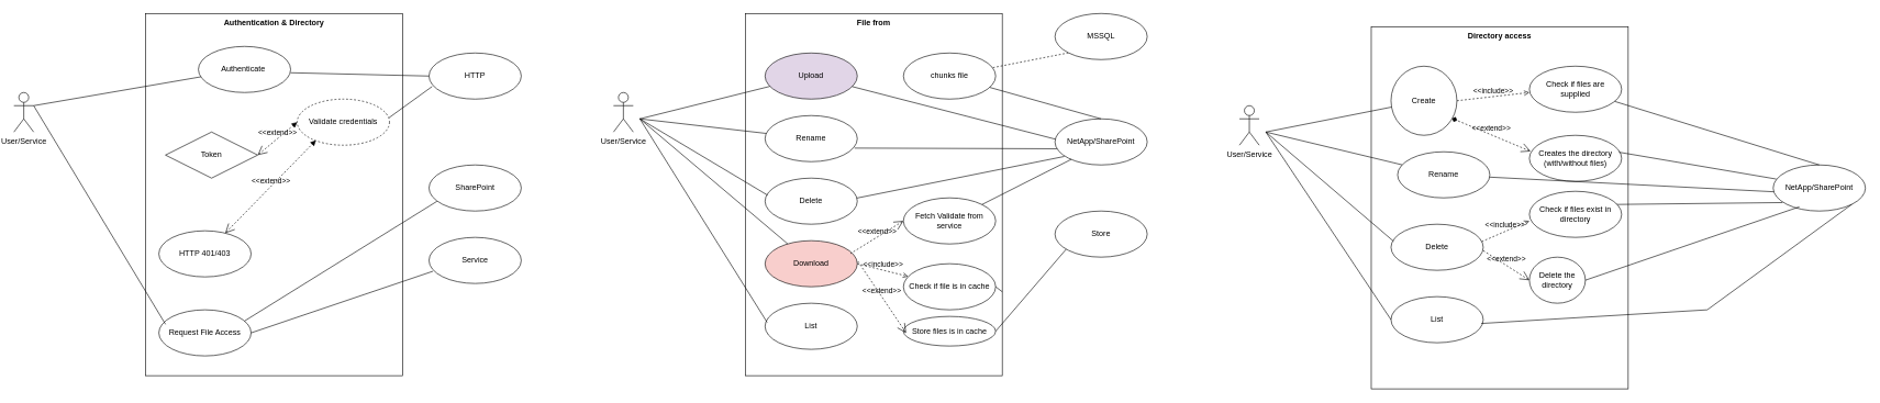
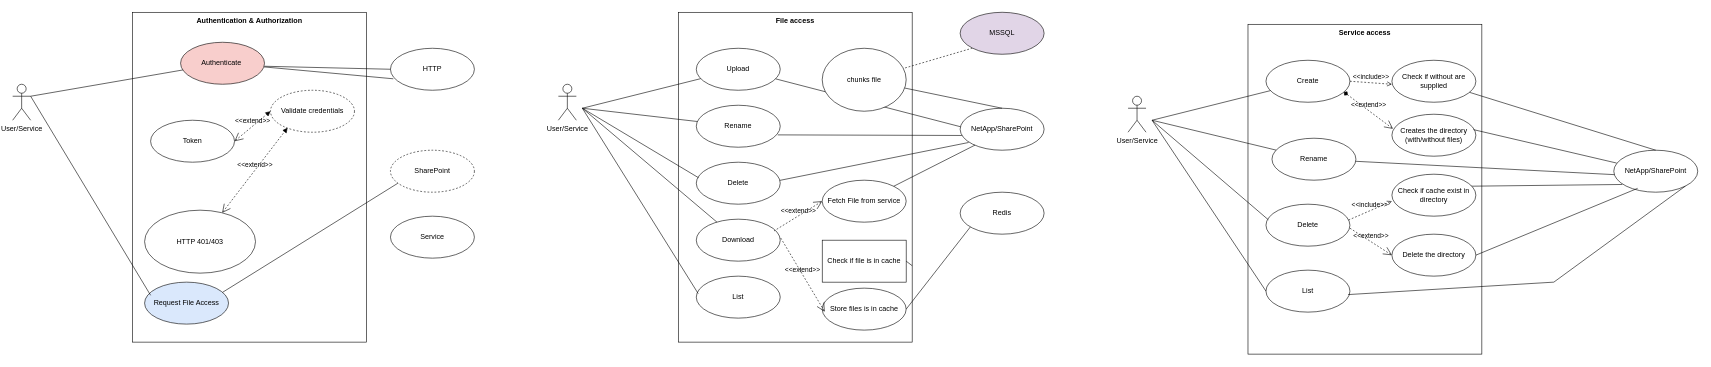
  <mxCell id="0" />
  <mxCell id="1" parent="0" />
- <mxCell id="2" value="Authentication &amp;amp; Directory" style="shape=rect;html=1;verticalAlign=top;fontStyle=1;whiteSpace=wrap;align=center;" vertex="1" parent="1"><mxGeometry x="220" y="20" width="390" height="550" as="geometry" /></mxCell>
- <mxCell id="3" value="Authenticate&amp;nbsp;" style="ellipse;whiteSpace=wrap;html=1;" vertex="1" parent="1"><mxGeometry x="300" y="70" width="140" height="70" as="geometry" /></mxCell>
+ <mxCell id="2" value="Authentication &amp;amp; Authorization" style="shape=rect;html=1;verticalAlign=top;fontStyle=1;whiteSpace=wrap;align=center;" vertex="1" parent="1"><mxGeometry x="220" y="20" width="390" height="550" as="geometry" /></mxCell>
+ <mxCell id="3" value="Authenticate&amp;nbsp;" style="ellipse;whiteSpace=wrap;html=1;fillColor=#f8cecc;" vertex="1" parent="1"><mxGeometry x="300" y="70" width="140" height="70" as="geometry" /></mxCell>
  <mxCell id="4" value="User/Service&lt;div&gt;&lt;br&gt;&lt;/div&gt;" style="shape=umlActor;html=1;verticalLabelPosition=bottom;verticalAlign=top;align=center;" vertex="1" parent="1"><mxGeometry x="20" y="140" width="30" height="60" as="geometry" /></mxCell>
  <mxCell id="5" value="" style="endArrow=none;html=1;rounded=0;exitX=1;exitY=0.333;exitDx=0;exitDy=0;exitPerimeter=0;" edge="1" parent="1" source="4" target="3"><mxGeometry width="50" height="50" relative="1" as="geometry"><mxPoint x="100" y="150" as="sourcePoint" /><mxPoint x="150" y="100" as="targetPoint" /></mxGeometry></mxCell>
  <mxCell id="6" value="HTTP" style="ellipse;whiteSpace=wrap;html=1;" vertex="1" parent="1"><mxGeometry x="650" y="80" width="140" height="70" as="geometry" /></mxCell>
  <mxCell id="7" value="" style="endArrow=none;html=1;rounded=0;exitX=0;exitY=0.5;exitDx=0;exitDy=0;" edge="1" parent="1" source="6"><mxGeometry width="50" height="50" relative="1" as="geometry"><mxPoint x="110" y="280" as="sourcePoint" /><mxPoint x="440" y="110" as="targetPoint" /></mxGeometry></mxCell>
  <mxCell id="8" value="Validate credentials" style="ellipse;whiteSpace=wrap;html=1;dashed=1;" vertex="1" parent="1"><mxGeometry x="450" y="150" width="140" height="70" as="geometry" /></mxCell>
- <mxCell id="9" value="" style="endArrow=none;html=1;rounded=0;exitX=0.034;exitY=0.727;exitDx=0;exitDy=0;entryX=0.995;entryY=0.404;entryDx=0;entryDy=0;entryPerimeter=0;exitPerimeter=0;" edge="1" parent="1" source="6" target="8"><mxGeometry width="50" height="50" relative="1" as="geometry"><mxPoint x="660" y="125" as="sourcePoint" /><mxPoint x="450" y="120" as="targetPoint" /></mxGeometry></mxCell>
- <mxCell id="10" value="Token" style="rhombus;whiteSpace=wrap;html=1;" vertex="1" parent="1"><mxGeometry x="250" y="200" width="140" height="70" as="geometry" /></mxCell>
+ <mxCell id="9" value="" style="endArrow=none;html=1;rounded=0;exitX=0.034;exitY=0.727;exitDx=0;exitDy=0;exitPerimeter=0;" edge="1" parent="1" source="6" target="3"><mxGeometry width="50" height="50" relative="1" as="geometry"><mxPoint x="660" y="125" as="sourcePoint" /><mxPoint x="450" y="120" as="targetPoint" /></mxGeometry></mxCell>
+ <mxCell id="10" value="Token" style="ellipse;whiteSpace=wrap;html=1;" vertex="1" parent="1"><mxGeometry x="250" y="200" width="140" height="70" as="geometry" /></mxCell>
  <mxCell id="11" value="&amp;lt;&amp;lt;extend&amp;gt;&amp;gt;" style="edgeStyle=none;html=1;startArrow=open;endArrow=block;startSize=12;verticalAlign=bottom;dashed=1;labelBackgroundColor=none;rounded=0;entryX=0.203;entryY=0.894;entryDx=0;entryDy=0;entryPerimeter=0;" edge="1" parent="1" source="12" target="8"><mxGeometry width="160" relative="1" as="geometry"><mxPoint x="210" y="260" as="sourcePoint" /><mxPoint x="370" y="260" as="targetPoint" /></mxGeometry></mxCell>
- <mxCell id="12" value="HTTP 401/403" style="ellipse;whiteSpace=wrap;html=1;" vertex="1" parent="1"><mxGeometry x="240" y="350" width="140" height="70" as="geometry" /></mxCell>
+ <mxCell id="12" value="HTTP 401/403" style="ellipse;whiteSpace=wrap;html=1;" vertex="1" parent="1"><mxGeometry x="240" y="350" width="185" height="105" as="geometry" /></mxCell>
  <mxCell id="13" value="&amp;lt;&amp;lt;extend&amp;gt;&amp;gt;" style="edgeStyle=none;html=1;startArrow=open;endArrow=block;startSize=12;verticalAlign=bottom;dashed=1;labelBackgroundColor=none;rounded=0;entryX=0;entryY=0.5;entryDx=0;entryDy=0;exitX=1;exitY=0.5;exitDx=0;exitDy=0;" edge="1" parent="1" source="10" target="8"><mxGeometry width="160" relative="1" as="geometry"><mxPoint x="334" y="301" as="sourcePoint" /><mxPoint x="358" y="243" as="targetPoint" /></mxGeometry></mxCell>
- <mxCell id="14" value="Request File Access" style="ellipse;whiteSpace=wrap;html=1;" vertex="1" parent="1"><mxGeometry x="240" y="470" width="140" height="70" as="geometry" /></mxCell>
- <mxCell id="15" value="SharePoint" style="ellipse;whiteSpace=wrap;html=1;" vertex="1" parent="1"><mxGeometry x="650" y="250" width="140" height="70" as="geometry" /></mxCell>
+ <mxCell id="14" value="Request File Access" style="ellipse;whiteSpace=wrap;html=1;fillColor=#dae8fc;" vertex="1" parent="1"><mxGeometry x="240" y="470" width="140" height="70" as="geometry" /></mxCell>
+ <mxCell id="15" value="SharePoint" style="ellipse;whiteSpace=wrap;html=1;dashed=1;" vertex="1" parent="1"><mxGeometry x="650" y="250" width="140" height="70" as="geometry" /></mxCell>
  <mxCell id="16" value="Service" style="ellipse;whiteSpace=wrap;html=1;" vertex="1" parent="1"><mxGeometry x="650" y="360" width="140" height="70" as="geometry" /></mxCell>
- <mxCell id="17" value="" style="endArrow=none;html=1;rounded=0;entryX=0.042;entryY=0.735;entryDx=0;entryDy=0;entryPerimeter=0;exitX=1;exitY=0.5;exitDx=0;exitDy=0;" edge="1" parent="1" source="14" target="16"><mxGeometry width="50" height="50" relative="1" as="geometry"><mxPoint x="440" y="250" as="sourcePoint" /><mxPoint x="664" y="413" as="targetPoint" /></mxGeometry></mxCell>
  <mxCell id="18" value="" style="endArrow=none;html=1;rounded=0;entryX=0.072;entryY=0.314;entryDx=0;entryDy=0;entryPerimeter=0;" edge="1" parent="1" target="14"><mxGeometry width="50" height="50" relative="1" as="geometry"><mxPoint x="50" y="160" as="sourcePoint" /><mxPoint x="304" y="373" as="targetPoint" /></mxGeometry></mxCell>
  <mxCell id="19" value="" style="endArrow=none;html=1;rounded=0;entryX=0.087;entryY=0.788;entryDx=0;entryDy=0;entryPerimeter=0;" edge="1" parent="1" target="15"><mxGeometry width="50" height="50" relative="1" as="geometry"><mxPoint x="370" y="487" as="sourcePoint" /><mxPoint x="650" y="390" as="targetPoint" /></mxGeometry></mxCell>
- <mxCell id="20" value="File from" style="shape=rect;html=1;verticalAlign=top;fontStyle=1;whiteSpace=wrap;align=center;" vertex="1" parent="1"><mxGeometry x="1130" y="20" width="390" height="550" as="geometry" /></mxCell>
- <mxCell id="21" value="Upload" style="ellipse;whiteSpace=wrap;html=1;fillColor=#e1d5e7;" vertex="1" parent="1"><mxGeometry x="1160" y="80" width="140" height="70" as="geometry" /></mxCell>
+ <mxCell id="20" value="File access" style="shape=rect;html=1;verticalAlign=top;fontStyle=1;whiteSpace=wrap;align=center;" vertex="1" parent="1"><mxGeometry x="1130" y="20" width="390" height="550" as="geometry" /></mxCell>
+ <mxCell id="21" value="Upload" style="ellipse;whiteSpace=wrap;html=1;" vertex="1" parent="1"><mxGeometry x="1160" y="80" width="140" height="70" as="geometry" /></mxCell>
  <mxCell id="22" value="User/Service&lt;div&gt;&lt;br&gt;&lt;/div&gt;" style="shape=umlActor;html=1;verticalLabelPosition=bottom;verticalAlign=top;align=center;" vertex="1" parent="1"><mxGeometry x="930" y="140" width="30" height="60" as="geometry" /></mxCell>
  <mxCell id="23" value="" style="endArrow=none;html=1;rounded=0;" edge="1" parent="1" target="21"><mxGeometry width="50" height="50" relative="1" as="geometry"><mxPoint x="970" y="180" as="sourcePoint" /><mxPoint x="1060" y="100" as="targetPoint" /></mxGeometry></mxCell>
  <mxCell id="24" value="" style="endArrow=none;html=1;rounded=0;exitX=0;exitY=1;exitDx=0;exitDy=0;dashed=1;" edge="1" parent="1" source="27" target="28"><mxGeometry width="50" height="50" relative="1" as="geometry"><mxPoint x="1560" y="115" as="sourcePoint" /><mxPoint x="1350" y="110" as="targetPoint" /></mxGeometry></mxCell>
  <mxCell id="25" value="NetApp/SharePoint" style="ellipse;whiteSpace=wrap;html=1;" vertex="1" parent="1"><mxGeometry x="1600" y="180" width="140" height="70" as="geometry" /></mxCell>
  <mxCell id="26" value="" style="endArrow=none;html=1;rounded=0;entryX=0.005;entryY=0.441;entryDx=0;entryDy=0;entryPerimeter=0;" edge="1" parent="1" source="21" target="25"><mxGeometry width="50" height="50" relative="1" as="geometry"><mxPoint x="1290" y="505" as="sourcePoint" /><mxPoint x="1574" y="413" as="targetPoint" /></mxGeometry></mxCell>
- <mxCell id="27" value="MSSQL" style="ellipse;whiteSpace=wrap;html=1;" vertex="1" parent="1"><mxGeometry x="1600" y="20" width="140" height="70" as="geometry" /></mxCell>
- <mxCell id="28" value="chunks file" style="ellipse;whiteSpace=wrap;html=1;" vertex="1" parent="1"><mxGeometry x="1370" y="80" width="140" height="70" as="geometry" /></mxCell>
+ <mxCell id="27" value="MSSQL" style="ellipse;whiteSpace=wrap;html=1;fillColor=#e1d5e7;" vertex="1" parent="1"><mxGeometry x="1600" y="20" width="140" height="70" as="geometry" /></mxCell>
+ <mxCell id="28" value="chunks file" style="ellipse;whiteSpace=wrap;html=1;" vertex="1" parent="1"><mxGeometry x="1370" y="80" width="140" height="105" as="geometry" /></mxCell>
  <mxCell id="29" value="" style="endArrow=none;html=1;rounded=0;exitX=0.5;exitY=0;exitDx=0;exitDy=0;" edge="1" parent="1" source="25" target="28"><mxGeometry width="50" height="50" relative="1" as="geometry"><mxPoint x="1605.54" y="201.13" as="sourcePoint" /><mxPoint x="1293" y="159" as="targetPoint" /></mxGeometry></mxCell>
- <mxCell id="30" value="Download" style="ellipse;whiteSpace=wrap;html=1;fillColor=#f8cecc;" vertex="1" parent="1"><mxGeometry x="1160" y="365" width="140" height="70" as="geometry" /></mxCell>
- <mxCell id="31" value="Store" style="ellipse;whiteSpace=wrap;html=1;" vertex="1" parent="1"><mxGeometry x="1600" y="320" width="140" height="70" as="geometry" /></mxCell>
+ <mxCell id="30" value="Download" style="ellipse;whiteSpace=wrap;html=1;" vertex="1" parent="1"><mxGeometry x="1160" y="365" width="140" height="70" as="geometry" /></mxCell>
+ <mxCell id="31" value="Redis" style="ellipse;whiteSpace=wrap;html=1;" vertex="1" parent="1"><mxGeometry x="1600" y="320" width="140" height="70" as="geometry" /></mxCell>
  <mxCell id="32" value="Rename" style="ellipse;whiteSpace=wrap;html=1;" vertex="1" parent="1"><mxGeometry x="1160" y="175" width="140" height="70" as="geometry" /></mxCell>
  <mxCell id="33" value="Delete" style="ellipse;whiteSpace=wrap;html=1;" vertex="1" parent="1"><mxGeometry x="1160" y="270" width="140" height="70" as="geometry" /></mxCell>
  <mxCell id="34" value="" style="endArrow=none;html=1;rounded=0;entryX=0.021;entryY=0.649;entryDx=0;entryDy=0;entryPerimeter=0;exitX=0.97;exitY=0.706;exitDx=0;exitDy=0;exitPerimeter=0;" edge="1" parent="1" source="32" target="25"><mxGeometry width="50" height="50" relative="1" as="geometry"><mxPoint x="1281" y="153" as="sourcePoint" /><mxPoint x="1606" y="381" as="targetPoint" /></mxGeometry></mxCell>
  <mxCell id="35" value="" style="endArrow=none;html=1;rounded=0;entryX=0.101;entryY=0.816;entryDx=0;entryDy=0;entryPerimeter=0;exitX=0.995;exitY=0.433;exitDx=0;exitDy=0;exitPerimeter=0;" edge="1" parent="1" source="33" target="25"><mxGeometry width="50" height="50" relative="1" as="geometry"><mxPoint x="1306" y="229" as="sourcePoint" /><mxPoint x="1603" y="265" as="targetPoint" /></mxGeometry></mxCell>
  <mxCell id="36" value="List" style="ellipse;whiteSpace=wrap;html=1;" vertex="1" parent="1"><mxGeometry x="1160" y="460" width="140" height="70" as="geometry" /></mxCell>
- <mxCell id="37" value="&amp;lt;&amp;lt;include&amp;gt;&amp;gt;" style="edgeStyle=none;html=1;endArrow=open;verticalAlign=bottom;dashed=1;labelBackgroundColor=none;rounded=0;exitX=1;exitY=0.5;exitDx=0;exitDy=0;" edge="1" parent="1" source="30" target="38"><mxGeometry width="160" relative="1" as="geometry"><mxPoint x="1340" y="380" as="sourcePoint" /><mxPoint x="1500" y="380" as="targetPoint" /></mxGeometry></mxCell>
- <mxCell id="38" value="Check if file is in cache" style="ellipse;whiteSpace=wrap;html=1;" vertex="1" parent="1"><mxGeometry x="1370" y="400" width="140" height="70" as="geometry" /></mxCell>
+ <mxCell id="38" value="Check if file is in cache" style="whiteSpace=wrap;html=1;rounded=0;" vertex="1" parent="1"><mxGeometry x="1370" y="400" width="140" height="70" as="geometry" /></mxCell>
  <mxCell id="39" value="" style="endArrow=none;html=1;rounded=0;exitX=1;exitY=0.5;exitDx=0;exitDy=0;" edge="1" parent="1" source="38" target="20"><mxGeometry width="50" height="50" relative="1" as="geometry"><mxPoint x="1309" y="310" as="sourcePoint" /><mxPoint x="1613" y="275" as="targetPoint" /></mxGeometry></mxCell>
  <mxCell id="40" value="&amp;lt;&amp;lt;extend&amp;gt;&amp;gt;" style="edgeStyle=none;html=1;startArrow=open;endArrow=none;startSize=12;verticalAlign=bottom;dashed=1;labelBackgroundColor=none;rounded=0;exitX=0;exitY=0.5;exitDx=0;exitDy=0;entryX=0.926;entryY=0.28;entryDx=0;entryDy=0;entryPerimeter=0;" edge="1" parent="1" source="41" target="30"><mxGeometry width="160" relative="1" as="geometry"><mxPoint x="1340" y="330" as="sourcePoint" /><mxPoint x="1500" y="330" as="targetPoint" /></mxGeometry></mxCell>
- <mxCell id="41" value="Fetch Validate from service" style="ellipse;whiteSpace=wrap;html=1;" vertex="1" parent="1"><mxGeometry x="1370" y="300" width="140" height="70" as="geometry" /></mxCell>
+ <mxCell id="41" value="Fetch File from service" style="ellipse;whiteSpace=wrap;html=1;" vertex="1" parent="1"><mxGeometry x="1370" y="300" width="140" height="70" as="geometry" /></mxCell>
  <mxCell id="42" value="" style="endArrow=none;html=1;rounded=0;entryX=0.177;entryY=0.878;entryDx=0;entryDy=0;entryPerimeter=0;" edge="1" parent="1" source="41" target="25"><mxGeometry width="50" height="50" relative="1" as="geometry"><mxPoint x="1309" y="310" as="sourcePoint" /><mxPoint x="1613" y="275" as="targetPoint" /></mxGeometry></mxCell>
  <mxCell id="43" value="" style="endArrow=none;html=1;rounded=0;" edge="1" parent="1" target="32"><mxGeometry width="50" height="50" relative="1" as="geometry"><mxPoint x="970" y="180" as="sourcePoint" /><mxPoint x="1174" y="136" as="targetPoint" /></mxGeometry></mxCell>
  <mxCell id="44" value="" style="endArrow=none;html=1;rounded=0;entryX=0.028;entryY=0.371;entryDx=0;entryDy=0;entryPerimeter=0;" edge="1" parent="1" target="33"><mxGeometry width="50" height="50" relative="1" as="geometry"><mxPoint x="970" y="180" as="sourcePoint" /><mxPoint x="1184" y="146" as="targetPoint" /></mxGeometry></mxCell>
  <mxCell id="45" value="" style="endArrow=none;html=1;rounded=0;" edge="1" parent="1" target="30"><mxGeometry width="50" height="50" relative="1" as="geometry"><mxPoint x="970" y="180" as="sourcePoint" /><mxPoint x="1194" y="156" as="targetPoint" /></mxGeometry></mxCell>
  <mxCell id="46" value="" style="endArrow=none;html=1;rounded=0;entryX=0.023;entryY=0.416;entryDx=0;entryDy=0;entryPerimeter=0;" edge="1" parent="1" target="36"><mxGeometry width="50" height="50" relative="1" as="geometry"><mxPoint x="970" y="180" as="sourcePoint" /><mxPoint x="1204" y="166" as="targetPoint" /></mxGeometry></mxCell>
- <mxCell id="47" value="Store files is in cache" style="ellipse;whiteSpace=wrap;html=1;" vertex="1" parent="1"><mxGeometry x="1370" y="480" width="140" height="45" as="geometry" /></mxCell>
+ <mxCell id="47" value="Store files is in cache" style="ellipse;whiteSpace=wrap;html=1;" vertex="1" parent="1"><mxGeometry x="1370" y="480" width="140" height="70" as="geometry" /></mxCell>
  <mxCell id="48" value="&amp;lt;&amp;lt;extend&amp;gt;&amp;gt;" style="edgeStyle=none;html=1;startArrow=open;endArrow=none;startSize=12;verticalAlign=bottom;dashed=1;labelBackgroundColor=none;rounded=0;exitX=0.03;exitY=0.563;exitDx=0;exitDy=0;entryX=0.926;entryY=0.28;entryDx=0;entryDy=0;entryPerimeter=0;exitPerimeter=0;" edge="1" parent="1" source="47"><mxGeometry width="160" relative="1" as="geometry"><mxPoint x="1380" y="345" as="sourcePoint" /><mxPoint x="1300" y="395" as="targetPoint" /></mxGeometry></mxCell>
  <mxCell id="49" value="" style="endArrow=none;html=1;rounded=0;entryX=0.048;entryY=0.686;entryDx=0;entryDy=0;exitX=1;exitY=0.5;exitDx=0;exitDy=0;entryPerimeter=0;" edge="1" parent="1" source="47"><mxGeometry width="50" height="50" relative="1" as="geometry"><mxPoint x="1520" y="445" as="sourcePoint" /><mxPoint x="1617" y="378" as="targetPoint" /></mxGeometry></mxCell>
- <mxCell id="50" value="Directory access" style="shape=rect;html=1;verticalAlign=top;fontStyle=1;whiteSpace=wrap;align=center;" vertex="1" parent="1"><mxGeometry x="2080" y="40" width="390" height="550" as="geometry" /></mxCell>
- <mxCell id="51" value="Create" style="ellipse;whiteSpace=wrap;html=1;" vertex="1" parent="1"><mxGeometry x="2110" y="100" width="100" height="105" as="geometry" /></mxCell>
+ <mxCell id="50" value="Service access" style="shape=rect;html=1;verticalAlign=top;fontStyle=1;whiteSpace=wrap;align=center;" vertex="1" parent="1"><mxGeometry x="2080" y="40" width="390" height="550" as="geometry" /></mxCell>
+ <mxCell id="51" value="Create" style="ellipse;whiteSpace=wrap;html=1;" vertex="1" parent="1"><mxGeometry x="2110" y="100" width="140" height="70" as="geometry" /></mxCell>
  <mxCell id="52" value="User/Service&lt;div&gt;&lt;br&gt;&lt;/div&gt;" style="shape=umlActor;html=1;verticalLabelPosition=bottom;verticalAlign=top;align=center;" vertex="1" parent="1"><mxGeometry x="1880" y="160" width="30" height="60" as="geometry" /></mxCell>
  <mxCell id="53" value="" style="endArrow=none;html=1;rounded=0;" edge="1" parent="1" target="51"><mxGeometry width="50" height="50" relative="1" as="geometry"><mxPoint x="1920" y="200" as="sourcePoint" /><mxPoint x="2010" y="120" as="targetPoint" /></mxGeometry></mxCell>
  <mxCell id="54" value="NetApp/SharePoint" style="ellipse;whiteSpace=wrap;html=1;" vertex="1" parent="1"><mxGeometry x="2690" y="250" width="140" height="70" as="geometry" /></mxCell>
- <mxCell id="55" value="Check if files are &lt;br&gt;supplied" style="ellipse;whiteSpace=wrap;html=1;" vertex="1" parent="1"><mxGeometry x="2320" y="100" width="140" height="70" as="geometry" /></mxCell>
+ <mxCell id="55" value="Check if without are &lt;br&gt;supplied" style="ellipse;whiteSpace=wrap;html=1;" vertex="1" parent="1"><mxGeometry x="2320" y="100" width="140" height="70" as="geometry" /></mxCell>
  <mxCell id="56" value="" style="endArrow=none;html=1;rounded=0;exitX=0.5;exitY=0;exitDx=0;exitDy=0;" edge="1" parent="1" source="54" target="55"><mxGeometry width="50" height="50" relative="1" as="geometry"><mxPoint x="2555.54" y="221.13" as="sourcePoint" /><mxPoint x="2243" y="179" as="targetPoint" /></mxGeometry></mxCell>
  <mxCell id="57" value="Rename" style="ellipse;whiteSpace=wrap;html=1;" vertex="1" parent="1"><mxGeometry x="2120" y="230" width="140" height="70" as="geometry" /></mxCell>
  <mxCell id="58" value="Delete" style="ellipse;whiteSpace=wrap;html=1;" vertex="1" parent="1"><mxGeometry x="2110" y="340" width="140" height="70" as="geometry" /></mxCell>
  <mxCell id="59" value="" style="endArrow=none;html=1;rounded=0;entryX=0.101;entryY=0.816;entryDx=0;entryDy=0;entryPerimeter=0;exitX=0.929;exitY=0.286;exitDx=0;exitDy=0;exitPerimeter=0;" edge="1" parent="1" source="69" target="54"><mxGeometry width="50" height="50" relative="1" as="geometry"><mxPoint x="2256" y="249" as="sourcePoint" /><mxPoint x="2553" y="285" as="targetPoint" /></mxGeometry></mxCell>
  <mxCell id="60" value="List" style="ellipse;whiteSpace=wrap;html=1;" vertex="1" parent="1"><mxGeometry x="2110" y="450" width="140" height="70" as="geometry" /></mxCell>
  <mxCell id="61" value="" style="endArrow=none;html=1;rounded=0;entryX=1;entryY=1;entryDx=0;entryDy=0;exitX=0.978;exitY=0.582;exitDx=0;exitDy=0;exitPerimeter=0;" edge="1" parent="1" source="60" target="54"><mxGeometry width="50" height="50" relative="1" as="geometry"><mxPoint x="2310" y="535.25" as="sourcePoint" /><mxPoint x="2869.497" y="359.999" as="targetPoint" /><Array as="points"><mxPoint x="2590" y="470" /></Array></mxGeometry></mxCell>
  <mxCell id="62" value="" style="endArrow=none;html=1;rounded=0;" edge="1" parent="1" target="57"><mxGeometry width="50" height="50" relative="1" as="geometry"><mxPoint x="1920" y="200" as="sourcePoint" /><mxPoint x="2124" y="156" as="targetPoint" /></mxGeometry></mxCell>
  <mxCell id="63" value="" style="endArrow=none;html=1;rounded=0;entryX=0.028;entryY=0.371;entryDx=0;entryDy=0;entryPerimeter=0;" edge="1" parent="1" target="58"><mxGeometry width="50" height="50" relative="1" as="geometry"><mxPoint x="1920" y="200" as="sourcePoint" /><mxPoint x="2134" y="166" as="targetPoint" /></mxGeometry></mxCell>
  <mxCell id="64" value="" style="endArrow=none;html=1;rounded=0;entryX=0;entryY=0.5;entryDx=0;entryDy=0;" edge="1" parent="1" target="60"><mxGeometry width="50" height="50" relative="1" as="geometry"><mxPoint x="1920" y="200" as="sourcePoint" /><mxPoint x="2154" y="186" as="targetPoint" /></mxGeometry></mxCell>
  <mxCell id="65" value="&amp;lt;&amp;lt;include&amp;gt;&amp;gt;" style="edgeStyle=none;html=1;endArrow=open;verticalAlign=bottom;dashed=1;labelBackgroundColor=none;rounded=0;exitX=1;exitY=0.5;exitDx=0;exitDy=0;" edge="1" parent="1" source="51"><mxGeometry width="160" relative="1" as="geometry"><mxPoint x="2250" y="121" as="sourcePoint" /><mxPoint x="2320" y="140" as="targetPoint" /></mxGeometry></mxCell>
- <mxCell id="66" value="Creates the directory (with/without files)" style="ellipse;whiteSpace=wrap;html=1;" vertex="1" parent="1"><mxGeometry x="2320" y="205" width="140" height="70" as="geometry" /></mxCell>
+ <mxCell id="66" value="Creates the directory (with/without files)" style="ellipse;whiteSpace=wrap;html=1;" vertex="1" parent="1"><mxGeometry x="2320" y="190" width="140" height="70" as="geometry" /></mxCell>
  <mxCell id="67" value="" style="endArrow=none;html=1;rounded=0;entryX=0.972;entryY=0.367;entryDx=0;entryDy=0;entryPerimeter=0;exitX=0.034;exitY=0.306;exitDx=0;exitDy=0;exitPerimeter=0;" edge="1" parent="1" source="54" target="66"><mxGeometry width="50" height="50" relative="1" as="geometry"><mxPoint x="2560" y="219" as="sourcePoint" /><mxPoint x="2461" y="162" as="targetPoint" /></mxGeometry></mxCell>
  <mxCell id="68" value="&amp;lt;&amp;lt;extend&amp;gt;&amp;gt;" style="edgeStyle=none;html=1;startArrow=open;endArrow=diamond;startSize=12;verticalAlign=bottom;dashed=1;labelBackgroundColor=none;rounded=0;exitX=0.013;exitY=0.347;exitDx=0;exitDy=0;entryX=0.927;entryY=0.755;entryDx=0;entryDy=0;entryPerimeter=0;exitPerimeter=0;" edge="1" parent="1" source="66" target="51"><mxGeometry width="160" relative="1" as="geometry"><mxPoint x="2330.36" y="215.4" as="sourcePoint" /><mxPoint x="2250" y="265" as="targetPoint" /></mxGeometry></mxCell>
- <mxCell id="69" value="Check if files exist in directory" style="ellipse;whiteSpace=wrap;html=1;" vertex="1" parent="1"><mxGeometry x="2320" y="290" width="140" height="70" as="geometry" /></mxCell>
+ <mxCell id="69" value="Check if cache exist in directory" style="ellipse;whiteSpace=wrap;html=1;" vertex="1" parent="1"><mxGeometry x="2320" y="290" width="140" height="70" as="geometry" /></mxCell>
  <mxCell id="70" value="&amp;lt;&amp;lt;include&amp;gt;&amp;gt;" style="edgeStyle=none;html=1;endArrow=open;verticalAlign=bottom;dashed=1;labelBackgroundColor=none;rounded=0;exitX=0.983;exitY=0.378;exitDx=0;exitDy=0;exitPerimeter=0;" edge="1" parent="1" source="58"><mxGeometry width="160" relative="1" as="geometry"><mxPoint x="2250" y="330" as="sourcePoint" /><mxPoint x="2320" y="335" as="targetPoint" /></mxGeometry></mxCell>
  <mxCell id="71" value="" style="endArrow=none;html=1;rounded=0;exitX=0.008;exitY=0.582;exitDx=0;exitDy=0;exitPerimeter=0;" edge="1" parent="1" source="54" target="57"><mxGeometry width="50" height="50" relative="1" as="geometry"><mxPoint x="2580" y="264" as="sourcePoint" /><mxPoint x="2466" y="226" as="targetPoint" /></mxGeometry></mxCell>
- <mxCell id="72" value="Delete the directory" style="ellipse;whiteSpace=wrap;html=1;" vertex="1" parent="1"><mxGeometry x="2320" y="390" width="85" height="70" as="geometry" /></mxCell>
+ <mxCell id="72" value="Delete the directory" style="ellipse;whiteSpace=wrap;html=1;" vertex="1" parent="1"><mxGeometry x="2320" y="390" width="140" height="70" as="geometry" /></mxCell>
  <mxCell id="73" value="&amp;lt;&amp;lt;extend&amp;gt;&amp;gt;" style="edgeStyle=none;html=1;startArrow=open;endArrow=none;startSize=12;verticalAlign=bottom;dashed=1;labelBackgroundColor=none;rounded=0;exitX=0;exitY=0.5;exitDx=0;exitDy=0;entryX=0.927;entryY=0.755;entryDx=0;entryDy=0;entryPerimeter=0;" edge="1" parent="1" source="72"><mxGeometry width="160" relative="1" as="geometry"><mxPoint x="2332" y="441" as="sourcePoint" /><mxPoint x="2250" y="380" as="targetPoint" /></mxGeometry></mxCell>
  <mxCell id="74" value="" style="endArrow=none;html=1;rounded=0;entryX=0.284;entryY=0.908;entryDx=0;entryDy=0;entryPerimeter=0;exitX=1;exitY=0.5;exitDx=0;exitDy=0;" edge="1" parent="1" source="72" target="54"><mxGeometry width="50" height="50" relative="1" as="geometry"><mxPoint x="2460" y="320" as="sourcePoint" /><mxPoint x="2714" y="317" as="targetPoint" /></mxGeometry></mxCell>
